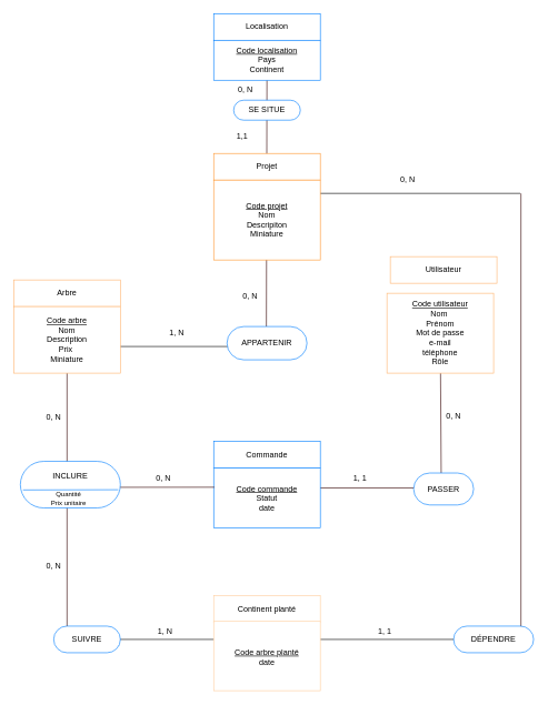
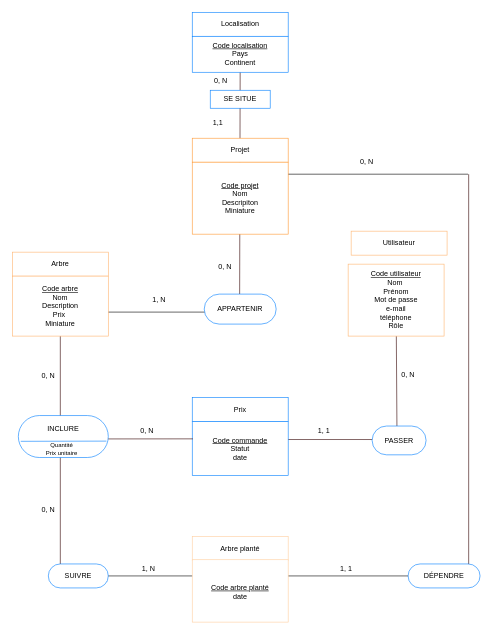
  <mxCell id="0" />
  <mxCell id="1" parent="0" />
  <mxCell id="2" value="" style="endArrow=none;html=1;strokeColor=#330000;labelBorderColor=#330000;" parent="1" edge="1"><mxGeometry width="50" height="50" relative="1" as="geometry"><mxPoint x="781" y="960" as="sourcePoint" /><mxPoint x="781" y="290" as="targetPoint" /></mxGeometry></mxCell>
  <mxCell id="3" value="" style="endArrow=none;html=1;strokeColor=#330000;labelBorderColor=#330000;" parent="1" target="24" edge="1"><mxGeometry width="50" height="50" relative="1" as="geometry"><mxPoint x="399" y="520" as="sourcePoint" /><mxPoint x="399" y="340" as="targetPoint" /></mxGeometry></mxCell>
  <mxCell id="4" value="" style="endArrow=none;html=1;" parent="1" edge="1"><mxGeometry width="50" height="50" relative="1" as="geometry"><mxPoint x="780" y="290" as="sourcePoint" /><mxPoint x="430" y="290" as="targetPoint" /></mxGeometry></mxCell>
  <mxCell id="5" value="" style="endArrow=none;html=1;" parent="1" edge="1"><mxGeometry width="50" height="50" relative="1" as="geometry"><mxPoint x="100" y="960" as="sourcePoint" /><mxPoint x="780" y="960" as="targetPoint" /></mxGeometry></mxCell>
  <mxCell id="6" value="" style="endArrow=none;html=1;" parent="1" edge="1"><mxGeometry width="50" height="50" relative="1" as="geometry"><mxPoint x="400" y="520" as="sourcePoint" /><mxPoint x="50" y="520" as="targetPoint" /></mxGeometry></mxCell>
  <mxCell id="7" value="" style="endArrow=none;html=1;strokeColor=#330000;labelBorderColor=#330000;exitX=0.5;exitY=0.333;exitDx=0;exitDy=0;exitPerimeter=0;" parent="1" source="14" edge="1"><mxGeometry width="50" height="50" relative="1" as="geometry"><mxPoint x="460" y="732.5" as="sourcePoint" /><mxPoint x="660" y="732.5" as="targetPoint" /></mxGeometry></mxCell>
  <mxCell id="8" value="" style="endArrow=none;html=1;strokeColor=#330000;labelBorderColor=#330000;exitX=0.46;exitY=0.1;exitDx=0;exitDy=0;exitPerimeter=0;" parent="1" source="16" target="13" edge="1"><mxGeometry width="50" height="50" relative="1" as="geometry"><mxPoint x="659" y="714" as="sourcePoint" /><mxPoint x="659" y="620" as="targetPoint" /></mxGeometry></mxCell>
  <mxCell id="9" value="" style="endArrow=none;html=1;strokeColor=#330000;labelBorderColor=#330000;" parent="1" target="11" edge="1"><mxGeometry width="50" height="50" relative="1" as="geometry"><mxPoint x="100" y="960" as="sourcePoint" /><mxPoint x="220" y="714" as="targetPoint" /></mxGeometry></mxCell>
  <mxCell id="10" value="Arbre" style="rounded=0;whiteSpace=wrap;html=1;strokeColor=#FFB570;" parent="1" vertex="1"><mxGeometry x="20" y="420" width="160" height="40" as="geometry" /></mxCell>
  <mxCell id="11" value="&lt;u&gt;Code arbre&lt;br&gt;&lt;/u&gt;Nom&lt;br&gt;Description&lt;br&gt;Prix&amp;nbsp;&lt;br&gt;Miniature" style="rounded=0;whiteSpace=wrap;html=1;strokeColor=#FFB570;" parent="1" vertex="1"><mxGeometry x="20" y="460" width="160" height="100" as="geometry" /></mxCell>
  <mxCell id="12" value="Utilisateur" style="rounded=0;whiteSpace=wrap;html=1;strokeColor=#FFB570;" parent="1" vertex="1"><mxGeometry x="585" y="385" width="160" height="40" as="geometry" /></mxCell>
  <mxCell id="13" value="&lt;u&gt;Code utilisateur&lt;br&gt;&lt;/u&gt;Nom&amp;nbsp;&lt;br&gt;Prénom&lt;br&gt;Mot de passe&lt;br&gt;e-mail&lt;br&gt;téléphone&lt;br&gt;Rôle" style="rounded=0;whiteSpace=wrap;html=1;strokeColor=#FFB570;" parent="1" vertex="1"><mxGeometry x="580" y="440" width="160" height="120" as="geometry" /></mxCell>
  <mxCell id="14" value="&lt;u&gt;Code commande&lt;br&gt;&lt;/u&gt;Statut&lt;br&gt;date&lt;br&gt;" style="rounded=0;whiteSpace=wrap;html=1;strokeColor=#007FFF;" parent="1" vertex="1"><mxGeometry x="320" y="702.5" width="160" height="90" as="geometry" /></mxCell>
- <mxCell id="15" value="Commande" style="rounded=0;whiteSpace=wrap;html=1;strokeColor=#007FFF;" parent="1" vertex="1"><mxGeometry x="320" y="662.5" width="160" height="40" as="geometry" /></mxCell>
+ <mxCell id="15" value="Prix" style="rounded=0;whiteSpace=wrap;html=1;strokeColor=#007FFF;" parent="1" vertex="1"><mxGeometry x="320" y="662.5" width="160" height="40" as="geometry" /></mxCell>
  <mxCell id="16" value="PASSER" style="rounded=1;whiteSpace=wrap;html=1;arcSize=50;strokeColor=#007FFF;" parent="1" vertex="1"><mxGeometry x="620" y="710" width="90" height="48" as="geometry" /></mxCell>
  <mxCell id="17" value="INCLURE" style="rounded=1;whiteSpace=wrap;html=1;arcSize=50;strokeColor=#007FFF;labelPosition=center;verticalLabelPosition=top;align=center;verticalAlign=bottom;spacing=0;spacingTop=0;spacingBottom=-29;" parent="1" vertex="1"><mxGeometry x="30" y="692.5" width="150" height="70" as="geometry" /></mxCell>
  <mxCell id="18" value="" style="endArrow=none;html=1;strokeColor=#330000;labelBorderColor=#330000;entryX=0.007;entryY=0.321;entryDx=0;entryDy=0;entryPerimeter=0;" parent="1" target="14" edge="1"><mxGeometry width="50" height="50" relative="1" as="geometry"><mxPoint x="180" y="731.5" as="sourcePoint" /><mxPoint x="210" y="652.5" as="targetPoint" /><Array as="points" /></mxGeometry></mxCell>
  <mxCell id="19" value="1, 1" style="rounded=0;whiteSpace=wrap;html=1;labelBorderColor=none;strokeColor=none;fillColor=none;" parent="1" vertex="1"><mxGeometry x="505" y="707.5" width="70" height="20" as="geometry" /></mxCell>
  <mxCell id="20" value="0, N" style="rounded=0;whiteSpace=wrap;html=1;labelBorderColor=none;strokeColor=none;fillColor=none;" parent="1" vertex="1"><mxGeometry x="620" y="594.5" width="120" height="60" as="geometry" /></mxCell>
  <mxCell id="21" value="0, N" style="rounded=0;whiteSpace=wrap;html=1;labelBorderColor=none;strokeColor=none;fillColor=none;" parent="1" vertex="1"><mxGeometry x="20" y="597" width="120" height="60" as="geometry" /></mxCell>
  <mxCell id="22" value="0, N" style="rounded=0;whiteSpace=wrap;html=1;labelBorderColor=none;strokeColor=none;fillColor=none;" parent="1" vertex="1"><mxGeometry x="230" y="707.5" width="30" height="20" as="geometry" /></mxCell>
  <mxCell id="23" value="Localisation" style="rounded=0;whiteSpace=wrap;html=1;strokeColor=#007FFF;" parent="1" vertex="1"><mxGeometry x="320" y="20" width="160" height="40" as="geometry" /></mxCell>
  <mxCell id="24" value="&lt;u&gt;Code localisation&lt;br&gt;&lt;/u&gt;Pays&lt;br&gt;Continent" style="rounded=0;whiteSpace=wrap;html=1;strokeColor=#007FFF;" parent="1" vertex="1"><mxGeometry x="320" y="60" width="160" height="60" as="geometry" /></mxCell>
  <mxCell id="25" value="" style="endArrow=none;html=1;strokeColor=#007FFF;entryX=0.979;entryY=0.753;entryDx=0;entryDy=0;entryPerimeter=0;" parent="1" edge="1"><mxGeometry width="50" height="50" relative="1" as="geometry"><mxPoint x="34" y="735.5" as="sourcePoint" /><mxPoint x="176.85" y="735.15" as="targetPoint" /></mxGeometry></mxCell>
  <mxCell id="26" value="Quantité&lt;br style=&quot;font-size: 10px;&quot;&gt;Prix unitaire" style="rounded=0;whiteSpace=wrap;html=1;strokeColor=none;fillColor=none;fontSize=10;" parent="1" vertex="1"><mxGeometry x="55" y="732.5" width="95" height="30" as="geometry" /></mxCell>
- <mxCell id="27" value="Continent planté" style="rounded=0;whiteSpace=wrap;html=1;strokeColor=#FFCE9F;" parent="1" vertex="1"><mxGeometry x="320" y="894.5" width="160" height="40" as="geometry" /></mxCell>
+ <mxCell id="27" value="Arbre planté" style="rounded=0;whiteSpace=wrap;html=1;strokeColor=#FFCE9F;" parent="1" vertex="1"><mxGeometry x="320" y="894.5" width="160" height="40" as="geometry" /></mxCell>
  <mxCell id="28" value="&lt;u&gt;Code arbre planté&lt;br&gt;&lt;/u&gt;date" style="rounded=0;whiteSpace=wrap;html=1;strokeColor=#FFCE9F;spacing=0;spacingBottom=-4;" parent="1" vertex="1"><mxGeometry x="320" y="933" width="160" height="104" as="geometry" /></mxCell>
  <mxCell id="29" value="" style="endArrow=none;html=1;strokeColor=#007FFF;exitX=0.027;exitY=0.731;exitDx=0;exitDy=0;exitPerimeter=0;entryX=0.983;entryY=0.737;entryDx=0;entryDy=0;entryPerimeter=0;" parent="1" source="41" target="41" edge="1"><mxGeometry width="50" height="50" relative="1" as="geometry"><mxPoint x="334" y="1013.36" as="sourcePoint" /><mxPoint x="425" y="1014" as="targetPoint" /></mxGeometry></mxCell>
  <mxCell id="30" value="1, N" style="rounded=0;whiteSpace=wrap;html=1;labelBorderColor=none;strokeColor=none;fillColor=none;" parent="1" vertex="1"><mxGeometry x="230" y="943" width="35" height="9" as="geometry" /></mxCell>
  <mxCell id="31" value="0, N" style="rounded=0;whiteSpace=wrap;html=1;labelBorderColor=none;strokeColor=none;fillColor=none;" parent="1" vertex="1"><mxGeometry x="45" y="840" width="70" height="20" as="geometry" /></mxCell>
- <mxCell id="32" value="SE SITUE" style="rounded=1;whiteSpace=wrap;html=1;arcSize=50;strokeColor=#007FFF;" parent="1" vertex="1"><mxGeometry x="350" y="150" width="100" height="30" as="geometry" /></mxCell>
+ <mxCell id="32" value="SE SITUE" style="whiteSpace=wrap;html=1;arcSize=50;strokeColor=#007FFF;rounded=0;" parent="1" vertex="1"><mxGeometry x="350" y="150" width="100" height="30" as="geometry" /></mxCell>
  <mxCell id="33" value="APPARTENIR" style="rounded=1;whiteSpace=wrap;html=1;arcSize=50;strokeColor=#007FFF;" parent="1" vertex="1"><mxGeometry x="340" y="490" width="120" height="50" as="geometry" /></mxCell>
  <mxCell id="34" value="1, N" style="rounded=0;whiteSpace=wrap;html=1;labelBorderColor=none;strokeColor=none;fillColor=none;" parent="1" vertex="1"><mxGeometry x="250" y="490" width="30" height="20" as="geometry" /></mxCell>
  <mxCell id="35" value="0, N" style="rounded=0;whiteSpace=wrap;html=1;labelBorderColor=none;strokeColor=none;fillColor=none;" parent="1" vertex="1"><mxGeometry x="360" y="435" width="30" height="20" as="geometry" /></mxCell>
  <mxCell id="36" value="1,1" style="rounded=0;whiteSpace=wrap;html=1;labelBorderColor=none;strokeColor=none;fillColor=none;" parent="1" vertex="1"><mxGeometry x="348" y="195" width="30" height="20" as="geometry" /></mxCell>
  <mxCell id="37" value="0, N" style="rounded=0;whiteSpace=wrap;html=1;labelBorderColor=none;strokeColor=none;fillColor=none;" parent="1" vertex="1"><mxGeometry x="353" y="125" width="30" height="20" as="geometry" /></mxCell>
  <mxCell id="38" value="DÉPENDRE" style="rounded=1;whiteSpace=wrap;html=1;arcSize=50;strokeColor=#007FFF;" parent="1" vertex="1"><mxGeometry x="680" y="940" width="120" height="40" as="geometry" /></mxCell>
  <mxCell id="39" value="1, 1" style="rounded=0;whiteSpace=wrap;html=1;labelBorderColor=none;strokeColor=none;fillColor=none;" parent="1" vertex="1"><mxGeometry x="542" y="938" width="70" height="20" as="geometry" /></mxCell>
  <mxCell id="40" value="0, N" style="rounded=0;whiteSpace=wrap;html=1;labelBorderColor=none;strokeColor=none;fillColor=none;" parent="1" vertex="1"><mxGeometry x="590" y="260" width="43" height="20" as="geometry" /></mxCell>
  <mxCell id="41" value="SUIVRE" style="rounded=1;whiteSpace=wrap;html=1;arcSize=50;strokeColor=#007FFF;" parent="1" vertex="1"><mxGeometry x="80" y="940" width="100" height="40" as="geometry" /></mxCell>
  <mxCell id="42" value="Projet" style="rounded=0;whiteSpace=wrap;html=1;strokeColor=#FF9933;" parent="1" vertex="1"><mxGeometry x="320" y="230" width="160" height="40" as="geometry" /></mxCell>
  <mxCell id="43" value="&lt;u&gt;Code projet&lt;br&gt;&lt;/u&gt;Nom&lt;br&gt;Descripiton&lt;br&gt;Miniature" style="rounded=0;whiteSpace=wrap;html=1;strokeColor=#FF9933;" parent="1" vertex="1"><mxGeometry x="320" y="270" width="160" height="120" as="geometry" /></mxCell>
